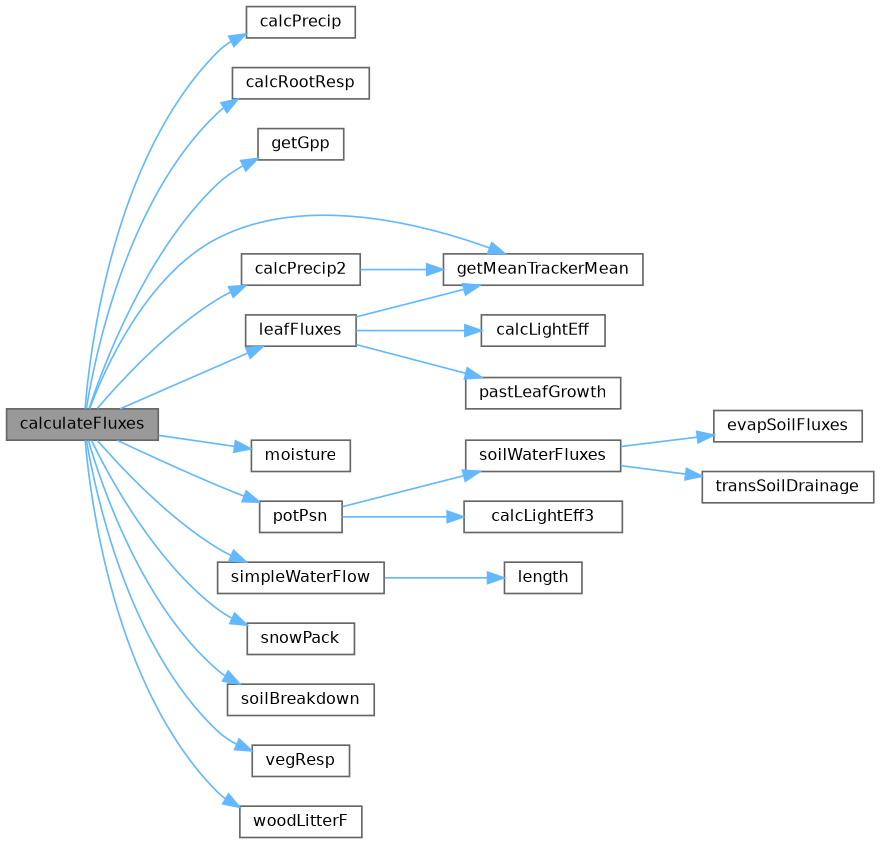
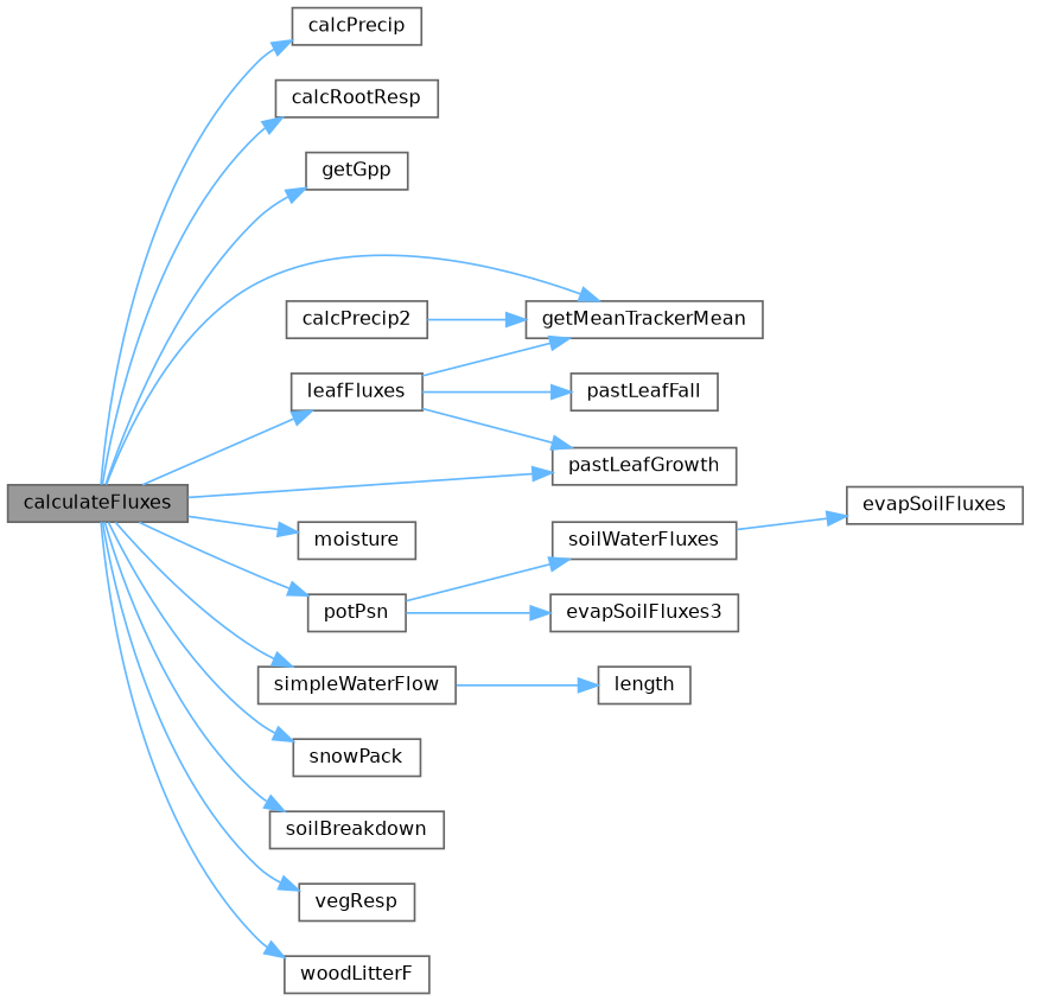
  digraph {
    rankdir=LR
    node [color=grey40 fillcolor=white fontname=Helvetica fontsize=10 shape=box style=filled]
    edge [color=steelblue1 fontname=Helvetica fontsize=10 labelfontname=Helvetica labelfontsize=10 style=solid]
    n1 [color=gray40 fillcolor=grey60 fontcolor=black height=0.2 label=calculateFluxes width=0.4]
    n2 [height=0.2 label=calcPrecip width=0.4]
    n3 [height=0.2 label=calcRootResp width=0.4]
    n4 [height=0.2 label=getGpp width=0.4]
    n5 [height=0.2 label=getMeanTrackerMean width=0.4]
    n6 [height=0.2 label=leafFluxes width=0.4]
    n7 [height=0.2 label=moisture width=0.4]
    n8 [height=0.2 label=potPsn width=0.4]
    n9 [height=0.2 label=simpleWaterFlow width=0.4]
    n10 [height=0.2 label=snowPack width=0.4]
    n11 [height=0.2 label=soilBreakdown width=0.4]
    n12 [height=0.2 label=vegResp width=0.4]
    n13 [height=0.2 label=calcPrecip2 width=0.4]
    n14 [height=0.2 label=woodLitterF width=0.4]
-   n15 [height=0.2 label=calcLightEff width=0.4]
+   n15 [height=0.2 label=pastLeafFall width=0.4]
    n16 [height=0.2 label=pastLeafGrowth width=0.4]
    n17 [height=0.2 label=soilWaterFluxes width=0.4]
-   n18 [height=0.2 label=calcLightEff3 width=0.4]
+   n18 [height=0.2 label=evapSoilFluxes3 width=0.4]
    n19 [height=0.2 label=length width=0.4]
    n20 [height=0.2 label=evapSoilFluxes width=0.4]
-   n21 [height=0.2 label=transSoilDrainage width=0.4]
    n1 -> n2
    n1 -> n3
    n1 -> n4
    n1 -> n5
    n1 -> n6
    n1 -> n7
    n1 -> n8
    n1 -> n9
    n1 -> n10
    n1 -> n11
    n1 -> n12
-   n1 -> n13
+   n1 -> n16
    n1 -> n14
    n6 -> n5
    n6 -> n15
    n6 -> n16
    n8 -> n17
    n8 -> n18
    n9 -> n19
    n13 -> n5
    n17 -> n20
-   n17 -> n21
  }
